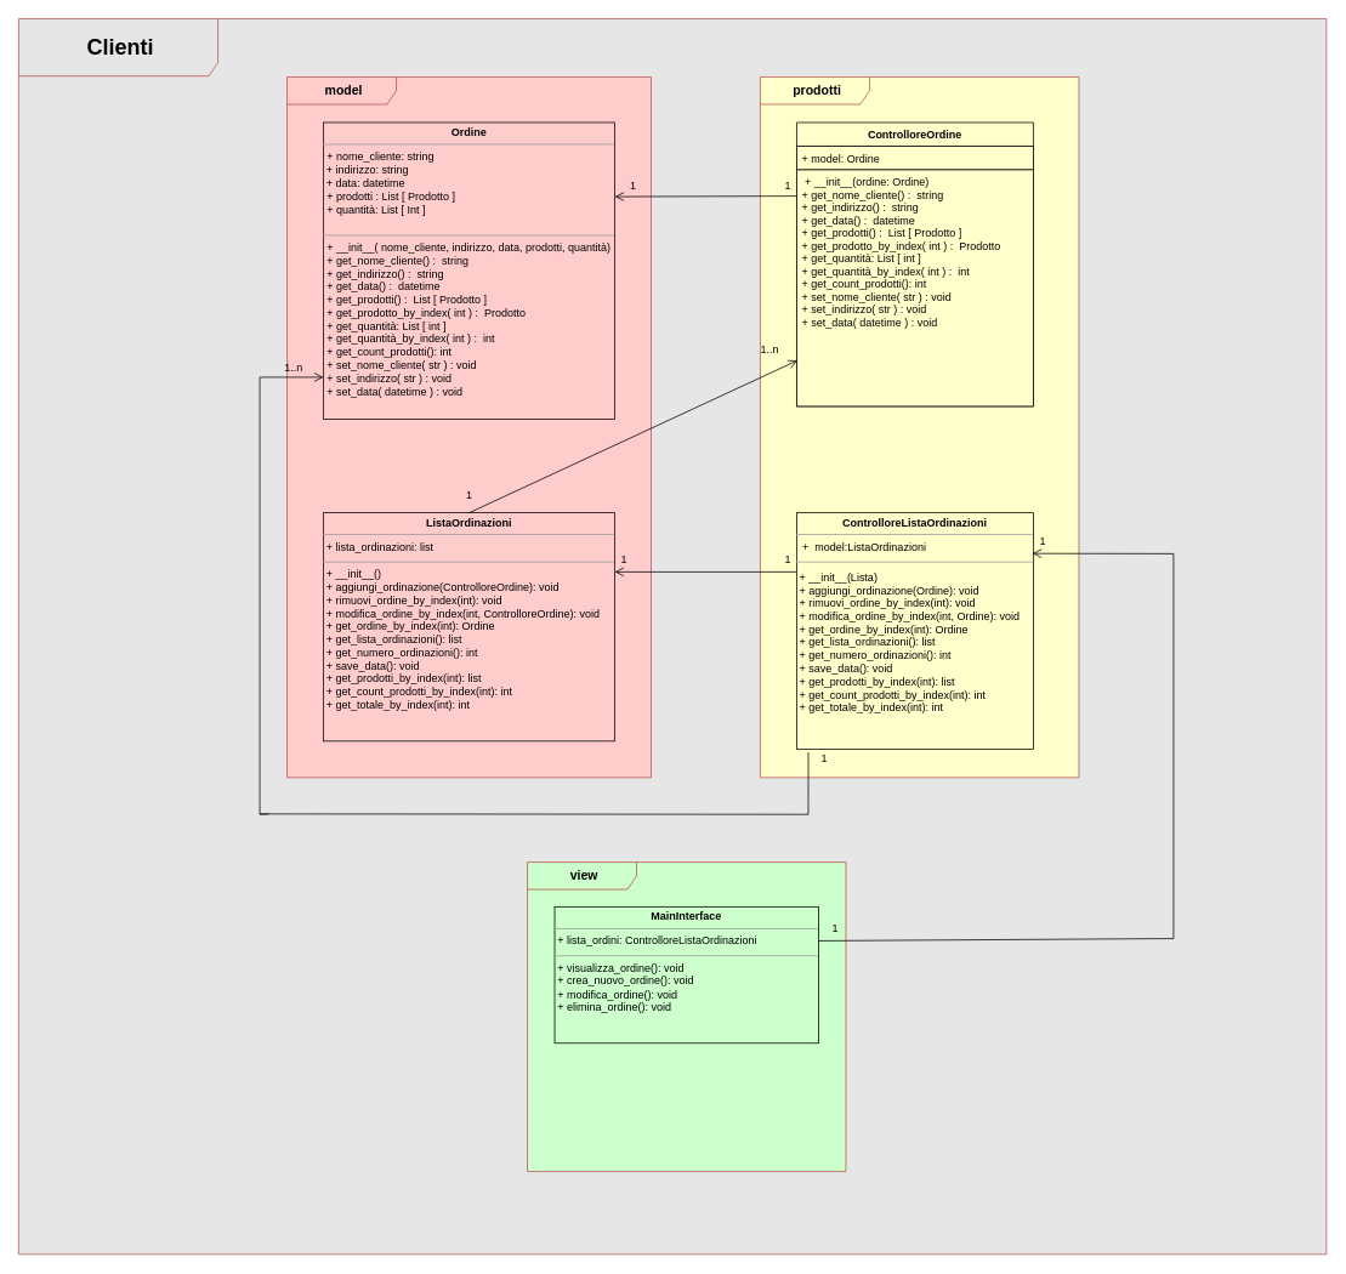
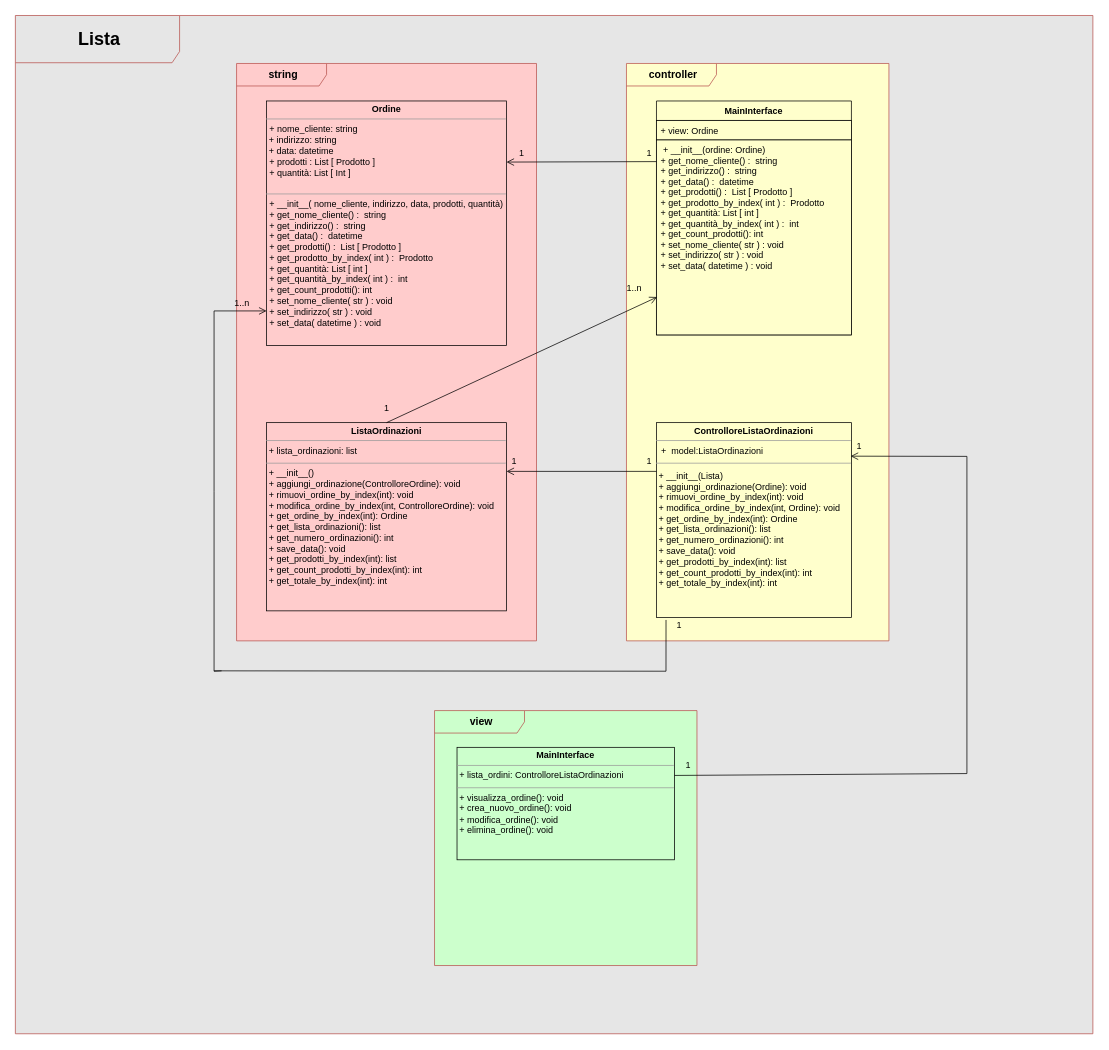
  <mxCell id="0" />
  <mxCell id="1" parent="0" />
- <mxCell id="2" value="&lt;b&gt;&lt;font style=&quot;font-size: 24px;&quot;&gt;Clienti&lt;/font&gt;&lt;/b&gt;" style="shape=umlFrame;whiteSpace=wrap;html=1;width=219;height=63;boundedLbl=1;verticalAlign=middle;align=center;spacingLeft=5;fillColor=#E6E6E6;strokeColor=#b85450;gradientColor=none;swimlaneFillColor=#E6E6E6;shadow=0;sketch=0;" vertex="1" parent="1"><mxGeometry x="20" y="20" width="1437" height="1358" as="geometry" /></mxCell>
+ <mxCell id="2" value="&lt;b&gt;&lt;font style=&quot;font-size: 24px;&quot;&gt;Lista&lt;/font&gt;&lt;/b&gt;" style="shape=umlFrame;whiteSpace=wrap;html=1;width=219;height=63;boundedLbl=1;verticalAlign=middle;align=center;spacingLeft=5;fillColor=#E6E6E6;strokeColor=#b85450;gradientColor=none;swimlaneFillColor=#E6E6E6;shadow=0;sketch=0;" vertex="1" parent="1"><mxGeometry x="20" y="20" width="1437" height="1358" as="geometry" /></mxCell>
  <mxCell id="3" value="&lt;b&gt;&lt;font style=&quot;font-size: 14px&quot;&gt;view&lt;/font&gt;&lt;/b&gt;" style="shape=umlFrame;whiteSpace=wrap;html=1;width=120;height=30;boundedLbl=1;verticalAlign=middle;align=center;spacingLeft=5;fillColor=#CCFFCC;strokeColor=#b85450;gradientColor=none;swimlaneFillColor=#CCFFCC;shadow=0;sketch=0;" vertex="1" parent="1"><mxGeometry x="579" y="947" width="350" height="340" as="geometry" /></mxCell>
- <mxCell id="4" value="&lt;b&gt;&lt;font style=&quot;font-size: 14px&quot;&gt;prodotti&lt;/font&gt;&lt;/b&gt;" style="shape=umlFrame;whiteSpace=wrap;html=1;width=120;height=30;boundedLbl=1;verticalAlign=middle;align=center;spacingLeft=5;fillColor=#FFFFCC;strokeColor=#b85450;gradientColor=none;swimlaneFillColor=#FFFFCC;shadow=0;sketch=0;" vertex="1" parent="1"><mxGeometry x="835" y="84" width="350" height="770" as="geometry" /></mxCell>
- <mxCell id="5" value="&lt;b&gt;&lt;font style=&quot;font-size: 14px&quot;&gt;model&lt;/font&gt;&lt;/b&gt;" style="shape=umlFrame;whiteSpace=wrap;html=1;width=120;height=30;boundedLbl=1;verticalAlign=middle;align=center;spacingLeft=5;fillColor=#FFCCCC;strokeColor=#b85450;gradientColor=none;swimlaneFillColor=#FFCCCC;shadow=0;sketch=0;" vertex="1" parent="1"><mxGeometry x="315" y="84" width="400" height="770" as="geometry" /></mxCell>
+ <mxCell id="4" value="&lt;b&gt;&lt;font style=&quot;font-size: 14px&quot;&gt;controller&lt;/font&gt;&lt;/b&gt;" style="shape=umlFrame;whiteSpace=wrap;html=1;width=120;height=30;boundedLbl=1;verticalAlign=middle;align=center;spacingLeft=5;fillColor=#FFFFCC;strokeColor=#b85450;gradientColor=none;swimlaneFillColor=#FFFFCC;shadow=0;sketch=0;" vertex="1" parent="1"><mxGeometry x="835" y="84" width="350" height="770" as="geometry" /></mxCell>
+ <mxCell id="5" value="&lt;b&gt;&lt;font style=&quot;font-size: 14px&quot;&gt;string&lt;/font&gt;&lt;/b&gt;" style="shape=umlFrame;whiteSpace=wrap;html=1;width=120;height=30;boundedLbl=1;verticalAlign=middle;align=center;spacingLeft=5;fillColor=#FFCCCC;strokeColor=#b85450;gradientColor=none;swimlaneFillColor=#FFCCCC;shadow=0;sketch=0;" vertex="1" parent="1"><mxGeometry x="315" y="84" width="400" height="770" as="geometry" /></mxCell>
  <mxCell id="6" value="&lt;p style=&quot;margin: 0px ; margin-top: 4px ; text-align: center&quot;&gt;&lt;b&gt;Ordine&lt;/b&gt;&lt;/p&gt;&lt;hr size=&quot;1&quot;&gt;&lt;p style=&quot;margin: 0px ; margin-left: 4px&quot;&gt;&lt;span&gt;+ nome_cliente: string&lt;/span&gt;&lt;br&gt;&lt;/p&gt;&amp;nbsp;+ indirizzo: string&lt;br&gt;&amp;nbsp;+ data: datetime&lt;br&gt;&lt;p style=&quot;margin: 0px ; margin-left: 4px&quot;&gt;+ prodotti : List [ Prodotto ]&lt;br&gt;&lt;/p&gt;&lt;p style=&quot;margin: 0px ; margin-left: 4px&quot;&gt;+ quantità: List [ Int ]&lt;/p&gt;&lt;p style=&quot;margin: 0px ; margin-left: 4px&quot;&gt;&lt;br&gt;&lt;/p&gt;&lt;hr size=&quot;1&quot;&gt;&lt;p style=&quot;margin: 0px ; margin-left: 4px&quot;&gt;+ __init__( nome_cliente, indirizzo, data, prodotti, quantità)&lt;/p&gt;&lt;p style=&quot;margin: 0px 0px 0px 4px&quot;&gt;+ get_nome_cliente() :&amp;nbsp; string&lt;br&gt;&lt;/p&gt;&lt;p style=&quot;margin: 0px ; margin-left: 4px&quot;&gt;+ get_indirizzo() :&amp;nbsp; string&lt;br&gt;+ get_data() :&amp;nbsp; datetime&lt;br&gt;&lt;/p&gt;&lt;p style=&quot;margin: 0px 0px 0px 4px&quot;&gt;+ get_prodotti() :&amp;nbsp; List [ Prodotto ]&lt;br&gt;&lt;/p&gt;&lt;p style=&quot;margin: 0px 0px 0px 4px&quot;&gt;+ get_prodotto_by_index( int ) :&amp;nbsp; Prodotto&lt;/p&gt;&lt;p style=&quot;margin: 0px 0px 0px 4px&quot;&gt;+ get_quantità: List [ int ]&lt;/p&gt;&lt;p style=&quot;margin: 0px 0px 0px 4px&quot;&gt;+ get_quantità_by_index( int ) :&amp;nbsp; int&lt;br&gt;&lt;/p&gt;&lt;p style=&quot;margin: 0px 0px 0px 4px&quot;&gt;+ get_count_prodotti(): int&lt;br&gt;&lt;/p&gt;&lt;p style=&quot;margin: 0px 0px 0px 4px&quot;&gt;+ set_nome_cliente( str ) : void&lt;br&gt;&lt;/p&gt;&lt;p style=&quot;margin: 0px 0px 0px 4px&quot;&gt;+ set_indirizzo( str ) : void&lt;br&gt;+ set_data( datetime ) : void&lt;br&gt;&lt;/p&gt;&lt;p style=&quot;margin: 0px 0px 0px 4px&quot;&gt;&lt;br&gt;&lt;/p&gt;&lt;p style=&quot;margin: 0px ; margin-left: 4px&quot;&gt;&lt;br&gt;&lt;/p&gt;" style="verticalAlign=top;align=left;overflow=fill;fontSize=12;fontFamily=Helvetica;html=1;fillColor=#FFCCCC;" vertex="1" parent="1"><mxGeometry x="355" y="134" width="320" height="326" as="geometry" /></mxCell>
  <mxCell id="7" value="&lt;p style=&quot;margin: 0px ; margin-top: 4px ; text-align: center&quot;&gt;&lt;b&gt;ListaOrdinazioni&lt;/b&gt;&lt;/p&gt;&lt;hr size=&quot;1&quot;&gt;&amp;nbsp;+ lista_ordinazioni: list&lt;br&gt;&lt;div style=&quot;height: 2px&quot;&gt;&lt;br&gt;&lt;/div&gt;&lt;hr size=&quot;1&quot;&gt;&lt;div&gt;&lt;div&gt;&amp;nbsp;+ __init__()&lt;br&gt;&lt;/div&gt;&lt;div&gt;&amp;nbsp;+ aggiungi_ordinazione(ControlloreOrdine): void&lt;/div&gt;&lt;/div&gt;&lt;div&gt;&amp;nbsp;+ rimuovi_ordine_by_index(int): void&lt;/div&gt;&lt;div&gt;&amp;nbsp;+ modifica_ordine_by_index(int, ControlloreOrdine): void&lt;/div&gt;&lt;div&gt;&amp;nbsp;+ get_ordine_by_index(int): Ordine&lt;/div&gt;&lt;div&gt;&amp;nbsp;+ get_lista_ordinazioni(): list&lt;/div&gt;&lt;div&gt;&amp;nbsp;+ get_numero_ordinazioni(): int&lt;/div&gt;&lt;div&gt;&amp;nbsp;+ save_data(): void&lt;/div&gt;&lt;div&gt;&amp;nbsp;+ get_prodotti_by_index(int): list&lt;/div&gt;&lt;div&gt;&amp;nbsp;+ get_count_prodotti_by_index(int): int&lt;/div&gt;&lt;div&gt;&amp;nbsp;+ get_totale_by_index(int): int&lt;/div&gt;&lt;div&gt;&amp;nbsp;&lt;/div&gt;&lt;div&gt;&lt;br&gt;&lt;/div&gt;&lt;br&gt;&lt;div style=&quot;height: 2px&quot;&gt;&lt;br&gt;&lt;/div&gt;" style="verticalAlign=top;align=left;overflow=fill;fontSize=12;fontFamily=Helvetica;html=1;fillColor=#FFCCCC;" vertex="1" parent="1"><mxGeometry x="355" y="563" width="320" height="251" as="geometry" /></mxCell>
  <mxCell id="8" value="&lt;p style=&quot;margin: 0px ; margin-top: 4px ; text-align: center&quot;&gt;&lt;b&gt;ControlloreListaOrdinazioni&lt;/b&gt;&lt;/p&gt;&lt;hr size=&quot;1&quot;&gt;&amp;nbsp; + &amp;nbsp;model:ListaOrdinazioni&lt;div style=&quot;height: 2px&quot;&gt;&lt;/div&gt;&lt;hr size=&quot;1&quot;&gt;&lt;div style=&quot;height: 2px&quot;&gt;&lt;br&gt;&lt;/div&gt;&lt;div style=&quot;height: 2px&quot;&gt;&lt;br&gt;&lt;/div&gt;&lt;div style=&quot;height: 2px&quot;&gt;&amp;nbsp;+ __init__(Lista)&lt;/div&gt;&lt;div style=&quot;height: 2px&quot;&gt;&lt;br&gt;&lt;/div&gt;&lt;div style=&quot;height: 2px&quot;&gt;&lt;br&gt;&lt;/div&gt;&lt;div style=&quot;height: 2px&quot;&gt;&lt;br&gt;&lt;/div&gt;&lt;div style=&quot;height: 2px&quot;&gt;&lt;br&gt;&lt;/div&gt;&lt;div style=&quot;height: 2px&quot;&gt;&amp;nbsp; &amp;nbsp;&lt;/div&gt;&lt;div style=&quot;height: 2px&quot;&gt;&lt;br&gt;&lt;/div&gt;&lt;div style=&quot;height: 2px&quot;&gt;&amp;nbsp;&lt;span&gt;+ aggiungi_ordinazione(Ordine): void&lt;/span&gt;&lt;/div&gt;&lt;div style=&quot;height: 2px&quot;&gt;&lt;span&gt;&lt;br&gt;&lt;/span&gt;&lt;/div&gt;&lt;div style=&quot;height: 2px&quot;&gt;&lt;span&gt;&lt;br&gt;&lt;/span&gt;&lt;/div&gt;&lt;div style=&quot;height: 2px&quot;&gt;&lt;span&gt;&lt;br&gt;&lt;/span&gt;&lt;/div&gt;&lt;div style=&quot;height: 2px&quot;&gt;&lt;span&gt;&lt;br&gt;&lt;/span&gt;&lt;/div&gt;&lt;div style=&quot;height: 2px&quot;&gt;&lt;span&gt;&lt;br&gt;&lt;/span&gt;&lt;/div&gt;&lt;div style=&quot;height: 2px&quot;&gt;&lt;span&gt;&lt;br&gt;&lt;/span&gt;&lt;/div&gt;&lt;div&gt;&amp;nbsp;+ rimuovi_ordine_by_index(int): void&lt;/div&gt;&lt;div&gt;&amp;nbsp;+ modifica_ordine_by_index(int, Ordine): void&lt;/div&gt;&lt;div&gt;&amp;nbsp;+ get_ordine_by_index(int): Ordine&lt;/div&gt;&lt;div&gt;&amp;nbsp;+ get_lista_ordinazioni(): list&lt;/div&gt;&lt;div&gt;&amp;nbsp;+ get_numero_ordinazioni(): int&lt;/div&gt;&lt;div&gt;&amp;nbsp;+ save_data(): void&lt;/div&gt;&lt;div&gt;&amp;nbsp;+ get_prodotti_by_index(int): list&lt;/div&gt;&lt;div&gt;&amp;nbsp;+ get_count_prodotti_by_index(int): int&lt;/div&gt;&lt;div&gt;&amp;nbsp;+ get_totale_by_index(int): int&lt;/div&gt;&lt;div style=&quot;height: 2px&quot;&gt;&lt;br&gt;&lt;br&gt;&lt;/div&gt;" style="verticalAlign=top;align=left;overflow=fill;fontSize=12;fontFamily=Helvetica;html=1;fillColor=#FFFFCC;" vertex="1" parent="1"><mxGeometry x="875" y="563" width="260" height="260" as="geometry" /></mxCell>
- <mxCell id="9" value="ControlloreOrdine" style="swimlane;fontStyle=1;align=center;verticalAlign=top;childLayout=stackLayout;horizontal=1;startSize=26;horizontalStack=0;resizeParent=1;resizeParentMax=0;resizeLast=0;collapsible=1;marginBottom=0;fillColor=#FFFFCC;" vertex="1" parent="1"><mxGeometry x="875" y="134" width="260" height="312" as="geometry" /></mxCell>
- <mxCell id="10" value="+ model: Ordine" style="text;strokeColor=default;fillColor=#FFFFCC;align=left;verticalAlign=top;spacingLeft=4;spacingRight=4;overflow=hidden;rotatable=0;points=[[0,0.5],[1,0.5]];portConstraint=eastwest;" vertex="1" parent="9"><mxGeometry y="26" width="260" height="26" as="geometry" /></mxCell>
+ <mxCell id="9" value="MainInterface" style="swimlane;fontStyle=1;align=center;verticalAlign=top;childLayout=stackLayout;horizontal=1;startSize=26;horizontalStack=0;resizeParent=1;resizeParentMax=0;resizeLast=0;collapsible=1;marginBottom=0;fillColor=#FFFFCC;" vertex="1" parent="1"><mxGeometry x="875" y="134" width="260" height="312" as="geometry" /></mxCell>
+ <mxCell id="10" value="+ view: Ordine" style="text;strokeColor=default;fillColor=#FFFFCC;align=left;verticalAlign=top;spacingLeft=4;spacingRight=4;overflow=hidden;rotatable=0;points=[[0,0.5],[1,0.5]];portConstraint=eastwest;" vertex="1" parent="9"><mxGeometry y="26" width="260" height="26" as="geometry" /></mxCell>
  <mxCell id="11" value=" + __init__(ordine: Ordine)&#10;+ get_nome_cliente() :  string&#10;+ get_indirizzo() :  string&#10;+ get_data() :  datetime&#10;+ get_prodotti() :  List [ Prodotto ]&#10;+ get_prodotto_by_index( int ) :  Prodotto&#10;+ get_quantità: List [ int ]&#10;+ get_quantità_by_index( int ) :  int&#10;+ get_count_prodotti(): int&#10;+ set_nome_cliente( str ) : void&#10;+ set_indirizzo( str ) : void&#10;+ set_data( datetime ) : void&#10;&#10;&#10;&#10;&#10;&#10;&#10;" style="text;strokeColor=default;fillColor=#FFFFCC;align=left;verticalAlign=top;spacingLeft=4;spacingRight=4;overflow=hidden;rotatable=0;points=[[0,0.5],[1,0.5]];portConstraint=eastwest;" vertex="1" parent="9"><mxGeometry y="52" width="260" height="260" as="geometry" /></mxCell>
  <mxCell id="12" value="&lt;p style=&quot;margin: 0px ; margin-top: 4px ; text-align: center&quot;&gt;&lt;b&gt;MainInterface&lt;/b&gt;&lt;/p&gt;&lt;hr size=&quot;1&quot;&gt;&amp;nbsp;+ lista_ordini: ControlloreListaOrdinazioni&lt;br&gt;&lt;div style=&quot;height: 2px&quot;&gt;&lt;br&gt;&lt;/div&gt;&lt;hr size=&quot;1&quot;&gt;&lt;div&gt;&lt;div&gt;&amp;nbsp;+ visualizza_ordine(): void&lt;/div&gt;&lt;/div&gt;&lt;div&gt;&amp;nbsp;+ crea_nuovo_ordine(): void&lt;/div&gt;&lt;div&gt;&amp;nbsp;+ modifica_ordine(): void&lt;/div&gt;&lt;div&gt;&amp;nbsp;+ elimina_ordine(): void&lt;/div&gt;&lt;div&gt;&amp;nbsp;&lt;/div&gt;&lt;div&gt;&lt;br&gt;&lt;/div&gt;&lt;br&gt;&lt;div style=&quot;height: 2px&quot;&gt;&lt;br&gt;&lt;/div&gt;" style="verticalAlign=top;align=left;overflow=fill;fontSize=12;fontFamily=Helvetica;html=1;fillColor=#CCFFCC;" vertex="1" parent="1"><mxGeometry x="609" y="996" width="290" height="150" as="geometry" /></mxCell>
  <mxCell id="13" value="1" style="text;html=1;align=center;verticalAlign=middle;resizable=0;points=[];autosize=1;strokeColor=none;fillColor=none;" vertex="1" parent="1"><mxGeometry x="907" y="1010" width="20" height="20" as="geometry" /></mxCell>
  <mxCell id="14" value="1" style="text;html=1;align=center;verticalAlign=middle;resizable=0;points=[];autosize=1;strokeColor=none;fillColor=none;" vertex="1" parent="1"><mxGeometry x="1135" y="584" width="20" height="20" as="geometry" /></mxCell>
  <mxCell id="15" value="" style="endArrow=open;startArrow=none;endFill=0;startFill=0;endSize=8;html=1;verticalAlign=bottom;labelBackgroundColor=none;strokeWidth=1;rounded=0;entryX=0.996;entryY=0.172;entryDx=0;entryDy=0;entryPerimeter=0;exitX=1;exitY=0.25;exitDx=0;exitDy=0;" edge="1" parent="1" source="12" target="8"><mxGeometry width="160" relative="1" as="geometry"><mxPoint x="1285" y="574" as="sourcePoint" /><mxPoint x="1235" y="624" as="targetPoint" /><Array as="points"><mxPoint x="1289" y="1031" /><mxPoint x="1289" y="608" /></Array></mxGeometry></mxCell>
  <mxCell id="16" value="" style="endArrow=open;startArrow=none;endFill=0;startFill=0;endSize=8;html=1;verticalAlign=bottom;labelBackgroundColor=none;strokeWidth=1;rounded=0;exitX=0;exitY=0.25;exitDx=0;exitDy=0;" edge="1" parent="1" source="8"><mxGeometry width="160" relative="1" as="geometry"><mxPoint x="645" y="654" as="sourcePoint" /><mxPoint x="675" y="628" as="targetPoint" /></mxGeometry></mxCell>
  <mxCell id="17" value="1" style="text;html=1;align=center;verticalAlign=middle;resizable=0;points=[];autosize=1;strokeColor=none;fillColor=none;" vertex="1" parent="1"><mxGeometry x="675" y="604" width="20" height="20" as="geometry" /></mxCell>
  <mxCell id="18" value="1" style="text;html=1;align=center;verticalAlign=middle;resizable=0;points=[];autosize=1;strokeColor=none;fillColor=none;" vertex="1" parent="1"><mxGeometry x="855" y="604" width="20" height="20" as="geometry" /></mxCell>
  <mxCell id="19" value="" style="endArrow=open;startArrow=none;endFill=0;startFill=0;endSize=8;html=1;verticalAlign=bottom;labelBackgroundColor=none;strokeWidth=1;rounded=0;exitX=0.5;exitY=0;exitDx=0;exitDy=0;entryX=0.003;entryY=0.806;entryDx=0;entryDy=0;entryPerimeter=0;" edge="1" parent="1" source="7" target="11"><mxGeometry width="160" relative="1" as="geometry"><mxPoint x="475" y="574" as="sourcePoint" /><mxPoint x="635" y="574" as="targetPoint" /></mxGeometry></mxCell>
  <mxCell id="20" value="1" style="text;html=1;align=center;verticalAlign=middle;resizable=0;points=[];autosize=1;strokeColor=none;fillColor=none;" vertex="1" parent="1"><mxGeometry x="505" y="534" width="20" height="20" as="geometry" /></mxCell>
  <mxCell id="21" value="1..n" style="text;html=1;align=center;verticalAlign=middle;resizable=0;points=[];autosize=1;strokeColor=none;fillColor=none;" vertex="1" parent="1"><mxGeometry x="825" y="374" width="40" height="20" as="geometry" /></mxCell>
  <mxCell id="22" value="" style="endArrow=open;startArrow=none;endFill=0;startFill=0;endSize=8;html=1;verticalAlign=bottom;labelBackgroundColor=none;strokeWidth=1;rounded=0;entryX=1;entryY=0.25;entryDx=0;entryDy=0;exitX=0;exitY=0.111;exitDx=0;exitDy=0;exitPerimeter=0;" edge="1" parent="1" source="11" target="6"><mxGeometry width="160" relative="1" as="geometry"><mxPoint x="735" y="254" as="sourcePoint" /><mxPoint x="895" y="254" as="targetPoint" /></mxGeometry></mxCell>
  <mxCell id="23" value="1" style="text;html=1;align=center;verticalAlign=middle;resizable=0;points=[];autosize=1;strokeColor=none;fillColor=none;" vertex="1" parent="1"><mxGeometry x="685" y="194" width="20" height="20" as="geometry" /></mxCell>
  <mxCell id="24" value="1" style="text;html=1;align=center;verticalAlign=middle;resizable=0;points=[];autosize=1;strokeColor=none;fillColor=none;" vertex="1" parent="1"><mxGeometry x="855" y="194" width="20" height="20" as="geometry" /></mxCell>
  <mxCell id="25" value="" style="endArrow=none;html=1;endSize=12;startArrow=none;startSize=14;startFill=0;edgeStyle=orthogonalEdgeStyle;align=center;verticalAlign=bottom;endFill=0;rounded=0;entryX=0.049;entryY=1.012;entryDx=0;entryDy=0;entryPerimeter=0;" edge="1" parent="1" target="8"><mxGeometry y="3" relative="1" as="geometry"><mxPoint x="285" y="894" as="sourcePoint" /><mxPoint x="885" y="804" as="targetPoint" /></mxGeometry></mxCell>
  <mxCell id="26" value="1" style="text;html=1;align=center;verticalAlign=middle;resizable=0;points=[];autosize=1;strokeColor=none;fillColor=none;" vertex="1" parent="1"><mxGeometry x="895" y="824" width="20" height="20" as="geometry" /></mxCell>
  <mxCell id="27" value="1..n" style="text;html=1;align=center;verticalAlign=middle;resizable=0;points=[];autosize=1;strokeColor=none;fillColor=none;" vertex="1" parent="1"><mxGeometry x="302" y="394" width="40" height="20" as="geometry" /></mxCell>
  <mxCell id="28" value="" style="endArrow=none;html=1;endSize=12;startArrow=none;startSize=14;startFill=0;edgeStyle=orthogonalEdgeStyle;align=center;verticalAlign=bottom;endFill=0;rounded=0;" edge="1" parent="1"><mxGeometry y="3" relative="1" as="geometry"><mxPoint x="295" y="894" as="sourcePoint" /><mxPoint x="285" y="414" as="targetPoint" /></mxGeometry></mxCell>
  <mxCell id="29" value="" style="endArrow=open;startArrow=none;endFill=0;startFill=0;endSize=8;html=1;verticalAlign=bottom;labelBackgroundColor=none;strokeWidth=1;rounded=0;" edge="1" parent="1"><mxGeometry width="160" relative="1" as="geometry"><mxPoint x="285" y="414" as="sourcePoint" /><mxPoint x="355" y="414" as="targetPoint" /></mxGeometry></mxCell>
